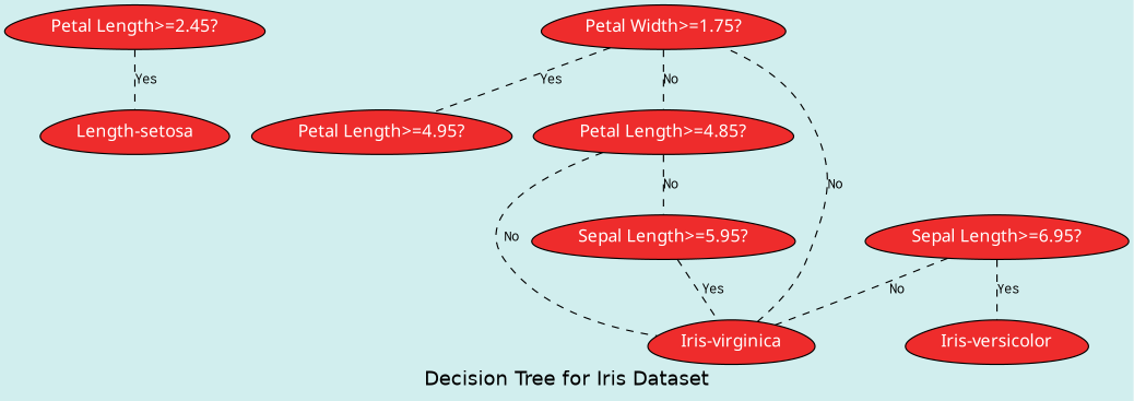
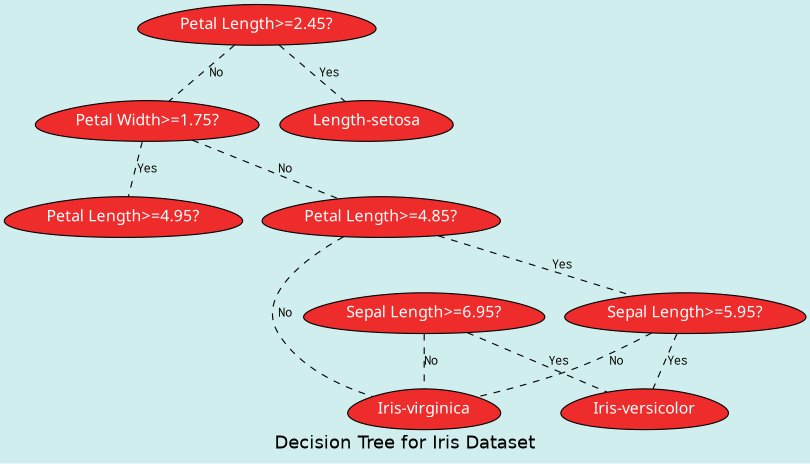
  graph {
    bgcolor="#D1EEEE"
    fontcolor=black
    fontname=Helvetica
    fontsize=16
    label="Decision Tree for Iris Dataset"
    node [color=black fillcolor="#EE2C2C" fontcolor=white fontname="Lucida Grande" shape=egg style=filled]
    edge [arrowhead=open color=black fontcolor=black fontname=Courier fontsize=12 style=dashed]
    "Petal Length>=2.45?"
    "Petal Width>=1.75?"
    n3 [label="Length-setosa"]
    "Petal Length>=4.95?"
    "Petal Length>=4.85?"
    "Iris-virginica"
    "Sepal Length>=5.95?"
    "Sepal Length>=6.95?"
    "Iris-versicolor"
-   "Iris-virginica" -- "Petal Width>=1.75?" [label=No]
+   "Petal Length>=2.45?" -- "Petal Width>=1.75?" [label=No]
    "Petal Length>=2.45?" -- n3 [label=Yes]
    "Petal Width>=1.75?" -- "Petal Length>=4.95?" [label=Yes]
    "Petal Width>=1.75?" -- "Petal Length>=4.85?" [label=No]
    "Petal Length>=4.85?" -- "Iris-virginica" [label=No]
-   "Petal Length>=4.85?" -- "Sepal Length>=5.95?" [label=No]
-   "Sepal Length>=5.95?" -- "Iris-virginica" [label=Yes]
+   "Petal Length>=4.85?" -- "Sepal Length>=5.95?" [label=Yes]
+   "Sepal Length>=5.95?" -- "Iris-virginica" [label=No]
+   "Sepal Length>=5.95?" -- "Iris-versicolor" [label=Yes]
    "Sepal Length>=6.95?" -- "Iris-virginica" [label=No]
    "Sepal Length>=6.95?" -- "Iris-versicolor" [label=Yes]
  }
